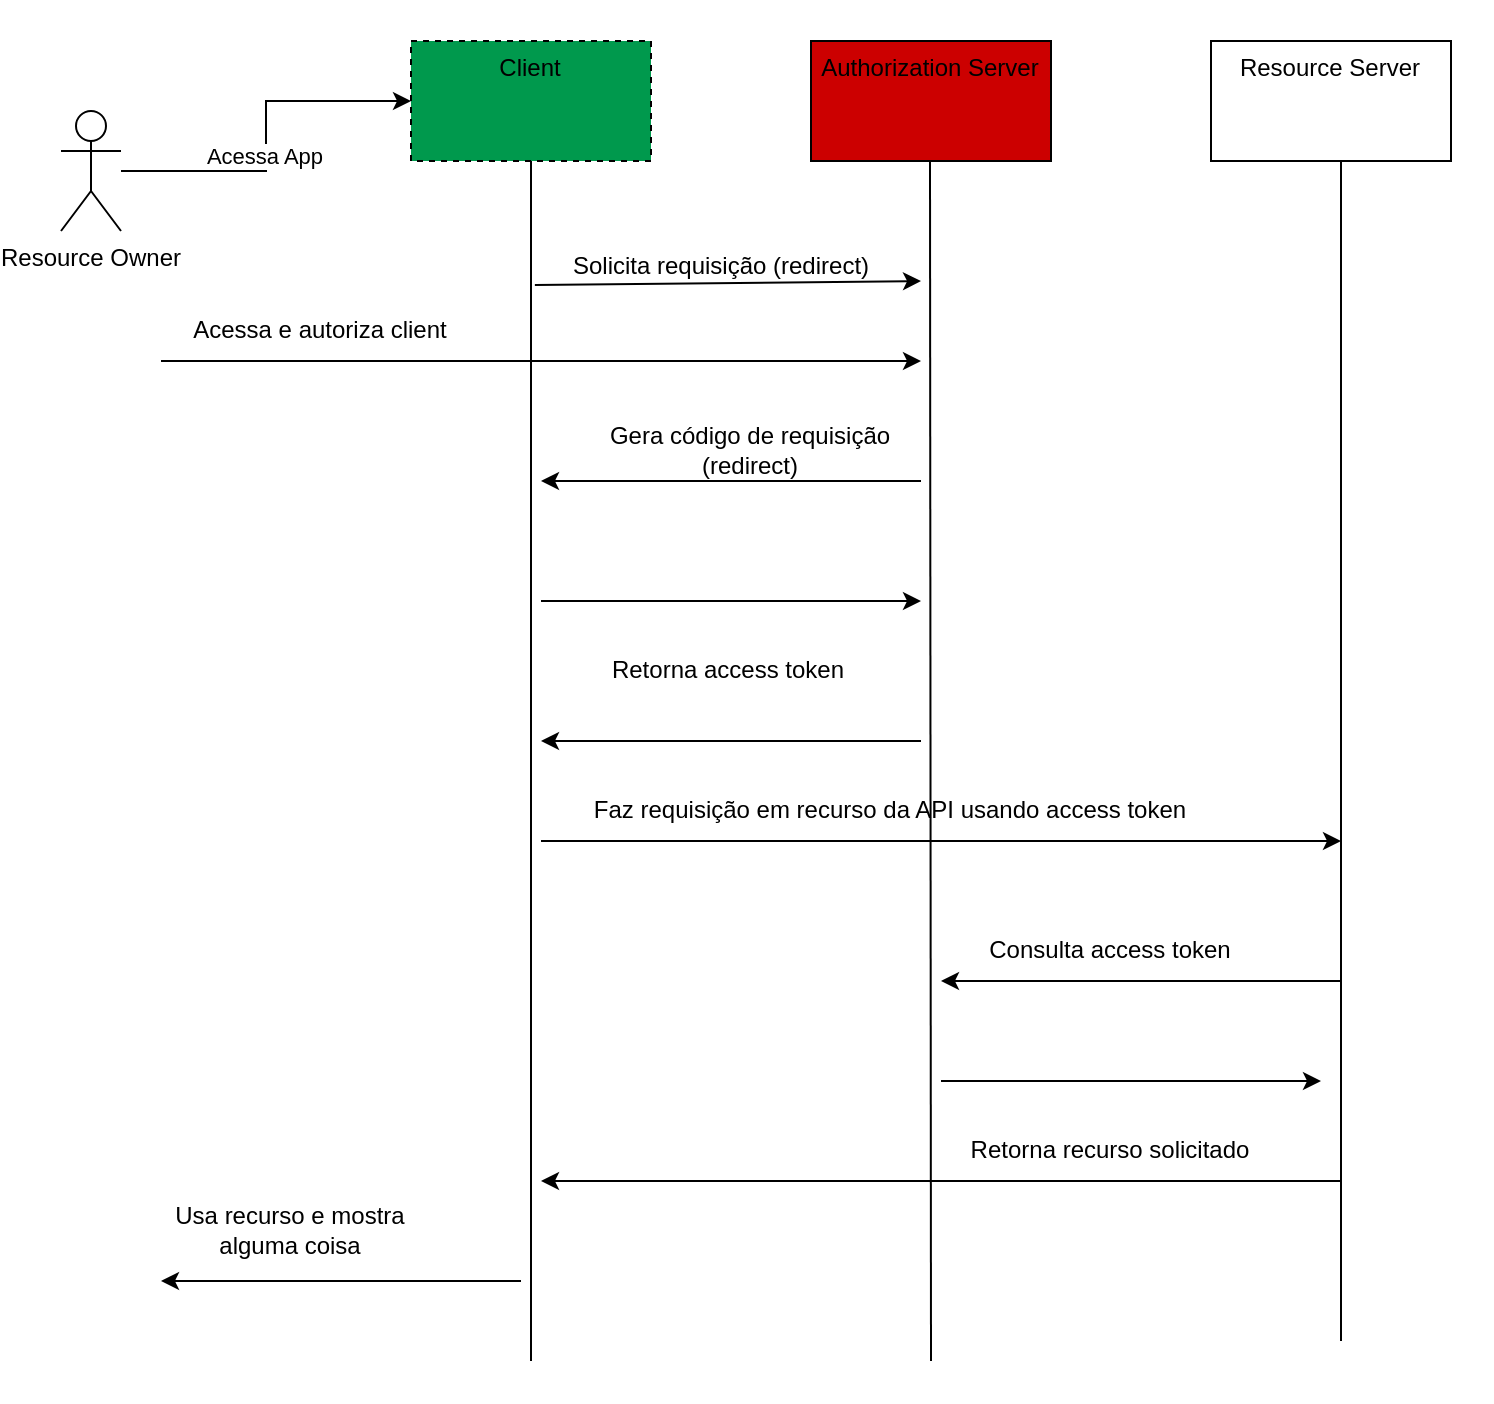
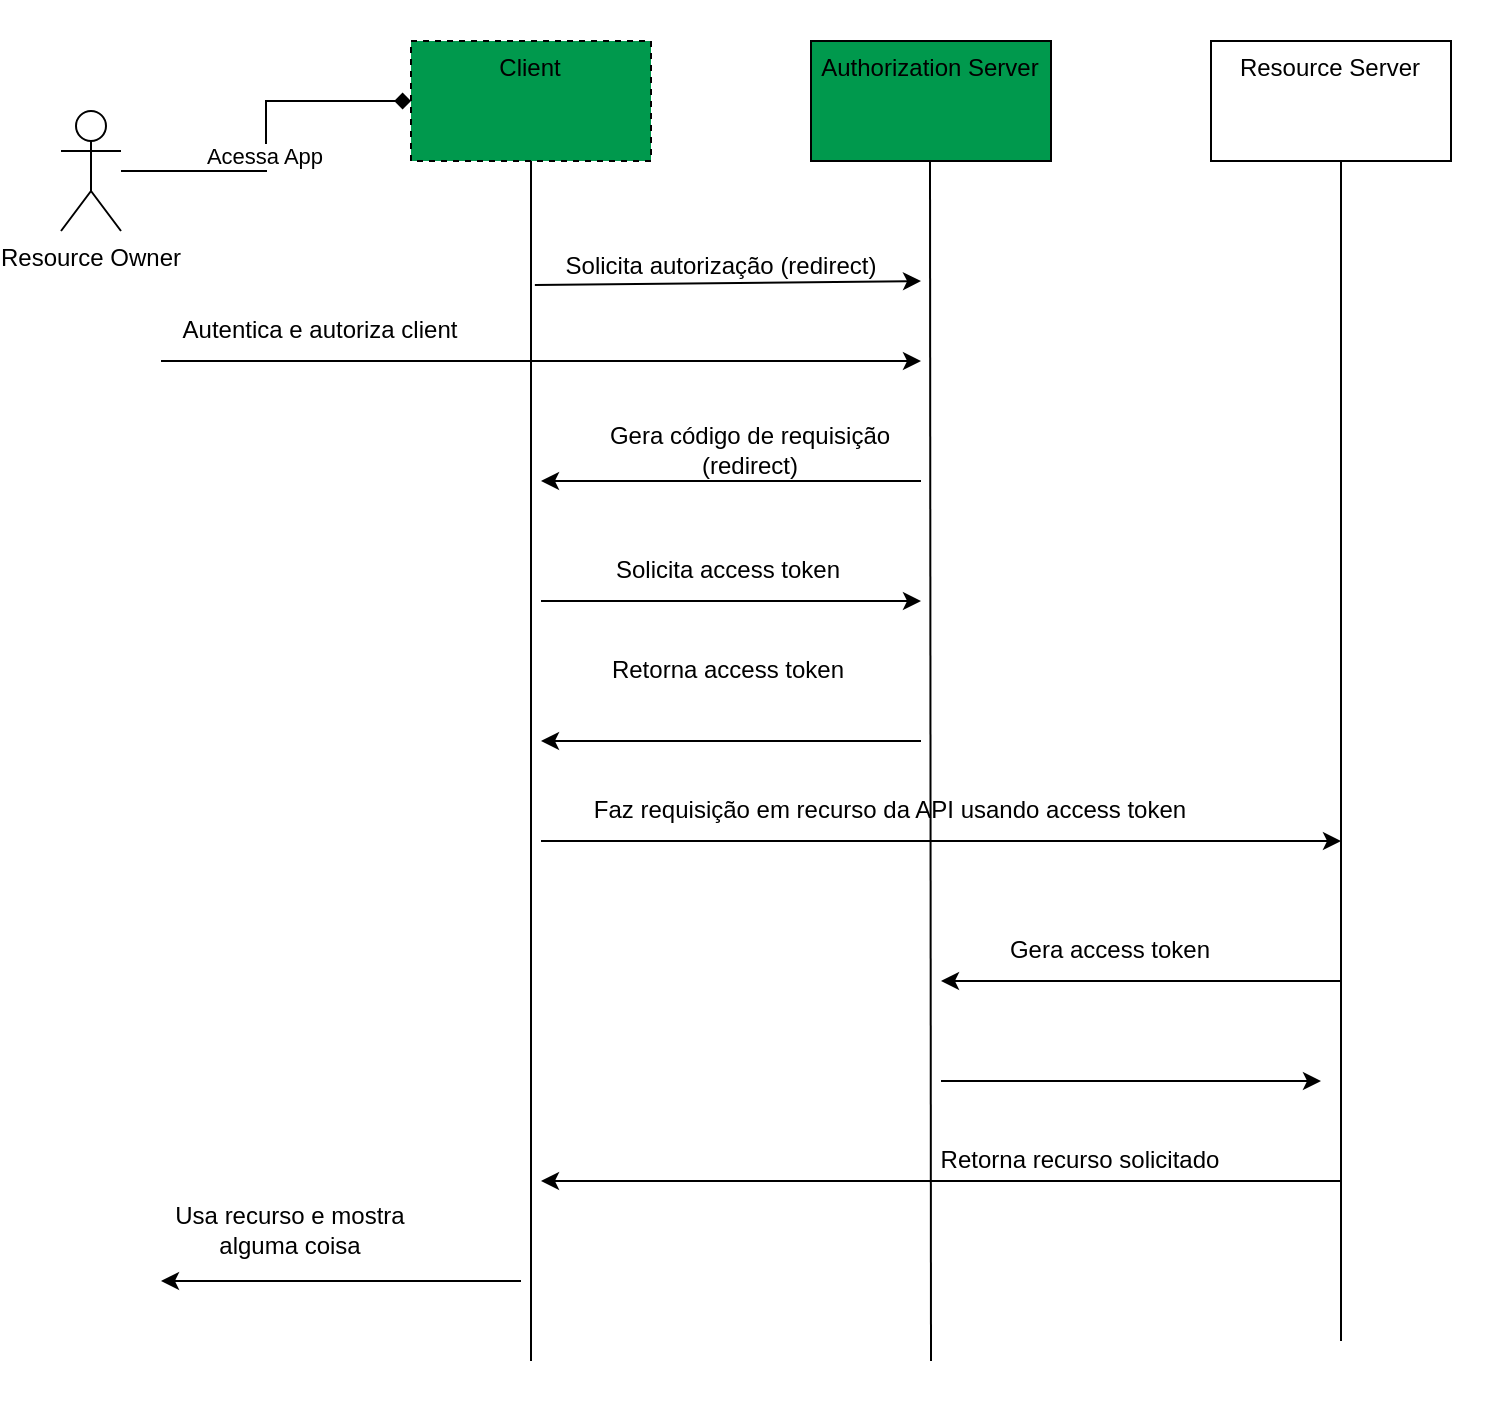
  <mxCell id="0" />
  <mxCell id="1" parent="0" />
- <mxCell id="2" value="" style="edgeStyle=orthogonalEdgeStyle;rounded=0;orthogonalLoop=1;jettySize=auto;html=1;" edge="1" parent="1" source="4" target="5"><mxGeometry relative="1" as="geometry" /></mxCell>
+ <mxCell id="2" value="" style="edgeStyle=orthogonalEdgeStyle;rounded=0;orthogonalLoop=1;jettySize=auto;html=1;endArrow=diamond;" edge="1" parent="1" source="4" target="5"><mxGeometry relative="1" as="geometry" /></mxCell>
  <mxCell id="3" value="Acessa App" style="edgeLabel;html=1;align=center;verticalAlign=middle;resizable=0;points=[];" vertex="1" connectable="0" parent="2"><mxGeometry x="-0.113" y="1" relative="1" as="geometry"><mxPoint as="offset" /></mxGeometry></mxCell>
  <mxCell id="4" value="Resource Owner" style="shape=umlActor;verticalLabelPosition=bottom;verticalAlign=top;html=1;outlineConnect=0;" vertex="1" parent="1"><mxGeometry x="20" y="55" width="30" height="60" as="geometry" /></mxCell>
  <mxCell id="5" value="Client" style="whiteSpace=wrap;html=1;verticalAlign=top;fillColor=#00994D;dashed=1;" vertex="1" parent="1"><mxGeometry x="195" y="20" width="120" height="60" as="geometry" /></mxCell>
- <mxCell id="6" value="Authorization Server" style="whiteSpace=wrap;html=1;verticalAlign=top;fillColor=#CC0000;" vertex="1" parent="1"><mxGeometry x="395" y="20" width="120" height="60" as="geometry" /></mxCell>
+ <mxCell id="6" value="Authorization Server" style="whiteSpace=wrap;html=1;verticalAlign=top;fillColor=#00994d;" vertex="1" parent="1"><mxGeometry x="395" y="20" width="120" height="60" as="geometry" /></mxCell>
  <mxCell id="7" value="Resource Server" style="whiteSpace=wrap;html=1;verticalAlign=top;fillColor=#ffffff;" vertex="1" parent="1"><mxGeometry x="595" y="20" width="120" height="60" as="geometry" /></mxCell>
  <mxCell id="8" value="" style="endArrow=none;html=1;rounded=0;entryX=0.5;entryY=1;entryDx=0;entryDy=0;" edge="1" parent="1" target="5"><mxGeometry width="50" height="50" relative="1" as="geometry"><mxPoint x="255" y="680" as="sourcePoint" /><mxPoint x="280" y="200" as="targetPoint" /></mxGeometry></mxCell>
  <mxCell id="9" value="" style="endArrow=none;html=1;rounded=0;entryX=0.5;entryY=1;entryDx=0;entryDy=0;" edge="1" parent="1"><mxGeometry width="50" height="50" relative="1" as="geometry"><mxPoint x="455" y="680" as="sourcePoint" /><mxPoint x="454.5" y="80" as="targetPoint" /></mxGeometry></mxCell>
  <mxCell id="10" value="" style="endArrow=none;html=1;rounded=0;entryX=0.5;entryY=1;entryDx=0;entryDy=0;" edge="1" parent="1"><mxGeometry width="50" height="50" relative="1" as="geometry"><mxPoint x="660" y="670" as="sourcePoint" /><mxPoint x="660" y="80" as="targetPoint" /></mxGeometry></mxCell>
  <mxCell id="11" value="" style="endArrow=classic;html=1;rounded=0;exitX=-0.017;exitY=0.8;exitDx=0;exitDy=0;exitPerimeter=0;" edge="1" parent="1" source="12"><mxGeometry width="50" height="50" relative="1" as="geometry"><mxPoint x="250" y="140" as="sourcePoint" /><mxPoint x="450" y="140" as="targetPoint" /></mxGeometry></mxCell>
- <mxCell id="12" value="Solicita requisição (redirect)" style="text;html=1;align=center;verticalAlign=middle;resizable=0;points=[];autosize=1;strokeColor=none;fillColor=none;" vertex="1" parent="1"><mxGeometry x="260" y="118" width="180" height="30" as="geometry" /></mxCell>
+ <mxCell id="12" value="Solicita autorização (redirect)" style="text;html=1;align=center;verticalAlign=middle;resizable=0;points=[];autosize=1;strokeColor=none;fillColor=none;" vertex="1" parent="1"><mxGeometry x="260" y="118" width="180" height="30" as="geometry" /></mxCell>
  <mxCell id="13" value="" style="endArrow=classic;html=1;rounded=0;" edge="1" parent="1"><mxGeometry width="50" height="50" relative="1" as="geometry"><mxPoint x="70" y="180" as="sourcePoint" /><mxPoint x="450" y="180" as="targetPoint" /></mxGeometry></mxCell>
- <mxCell id="14" value="Acessa e autoriza client" style="text;html=1;align=center;verticalAlign=middle;whiteSpace=wrap;rounded=0;" vertex="1" parent="1"><mxGeometry x="70" y="150" width="160" height="30" as="geometry" /></mxCell>
+ <mxCell id="14" value="Autentica e autoriza client" style="text;html=1;align=center;verticalAlign=middle;whiteSpace=wrap;rounded=0;" vertex="1" parent="1"><mxGeometry x="70" y="150" width="160" height="30" as="geometry" /></mxCell>
  <mxCell id="15" value="" style="endArrow=classic;html=1;rounded=0;" edge="1" parent="1"><mxGeometry width="50" height="50" relative="1" as="geometry"><mxPoint x="450" y="240" as="sourcePoint" /><mxPoint x="260" y="240" as="targetPoint" /></mxGeometry></mxCell>
  <mxCell id="16" value="Gera código de requisição (redirect)" style="text;html=1;align=center;verticalAlign=middle;whiteSpace=wrap;rounded=0;" vertex="1" parent="1"><mxGeometry x="290" y="210" width="150" height="30" as="geometry" /></mxCell>
  <mxCell id="17" value="" style="endArrow=classic;html=1;rounded=0;" edge="1" parent="1"><mxGeometry width="50" height="50" relative="1" as="geometry"><mxPoint x="260" y="300" as="sourcePoint" /><mxPoint x="450" y="300" as="targetPoint" /></mxGeometry></mxCell>
+ <mxCell id="18" value="Solicita access token" style="text;html=1;align=center;verticalAlign=middle;whiteSpace=wrap;rounded=0;" vertex="1" parent="1"><mxGeometry x="279" y="270" width="150" height="30" as="geometry" /></mxCell>
  <mxCell id="19" value="" style="endArrow=classic;html=1;rounded=0;" edge="1" parent="1"><mxGeometry width="50" height="50" relative="1" as="geometry"><mxPoint x="450" y="370" as="sourcePoint" /><mxPoint x="260" y="370" as="targetPoint" /></mxGeometry></mxCell>
  <mxCell id="20" value="Retorna access token" style="text;html=1;align=center;verticalAlign=middle;whiteSpace=wrap;rounded=0;" vertex="1" parent="1"><mxGeometry x="279" y="320" width="150" height="30" as="geometry" /></mxCell>
  <mxCell id="21" value="" style="endArrow=classic;html=1;rounded=0;" edge="1" parent="1"><mxGeometry width="50" height="50" relative="1" as="geometry"><mxPoint x="260" y="420" as="sourcePoint" /><mxPoint x="660" y="420" as="targetPoint" /></mxGeometry></mxCell>
  <mxCell id="22" value="Faz requisição em recurso da API usando access token" style="text;html=1;align=center;verticalAlign=middle;whiteSpace=wrap;rounded=0;" vertex="1" parent="1"><mxGeometry x="270" y="390" width="330" height="30" as="geometry" /></mxCell>
  <mxCell id="23" value="" style="endArrow=classic;html=1;rounded=0;" edge="1" parent="1"><mxGeometry width="50" height="50" relative="1" as="geometry"><mxPoint x="660" y="490" as="sourcePoint" /><mxPoint x="460" y="490" as="targetPoint" /></mxGeometry></mxCell>
- <mxCell id="24" value="Consulta access token" style="text;html=1;align=center;verticalAlign=middle;whiteSpace=wrap;rounded=0;" vertex="1" parent="1"><mxGeometry x="470" y="460" width="150" height="30" as="geometry" /></mxCell>
+ <mxCell id="24" value="Gera access token" style="text;html=1;align=center;verticalAlign=middle;whiteSpace=wrap;rounded=0;" vertex="1" parent="1"><mxGeometry x="470" y="460" width="150" height="30" as="geometry" /></mxCell>
  <mxCell id="25" value="" style="endArrow=classic;html=1;rounded=0;" edge="1" parent="1"><mxGeometry width="50" height="50" relative="1" as="geometry"><mxPoint x="460" y="540" as="sourcePoint" /><mxPoint x="650" y="540" as="targetPoint" /></mxGeometry></mxCell>
  <mxCell id="26" value="" style="endArrow=classic;html=1;rounded=0;" edge="1" parent="1"><mxGeometry width="50" height="50" relative="1" as="geometry"><mxPoint x="660" y="590" as="sourcePoint" /><mxPoint x="260" y="590" as="targetPoint" /></mxGeometry></mxCell>
- <mxCell id="27" value="Retorna recurso solicitado" style="text;html=1;align=center;verticalAlign=middle;whiteSpace=wrap;rounded=0;" vertex="1" parent="1"><mxGeometry x="470" y="560" width="150" height="30" as="geometry" /></mxCell>
+ <mxCell id="27" value="Retorna recurso solicitado" style="text;html=1;align=center;verticalAlign=middle;whiteSpace=wrap;rounded=0;" vertex="1" parent="1"><mxGeometry x="455" y="565" width="150" height="30" as="geometry" /></mxCell>
  <mxCell id="28" value="" style="endArrow=classic;html=1;rounded=0;" edge="1" parent="1"><mxGeometry width="50" height="50" relative="1" as="geometry"><mxPoint x="250" y="640" as="sourcePoint" /><mxPoint x="70" y="640" as="targetPoint" /></mxGeometry></mxCell>
  <mxCell id="29" value="Usa recurso e mostra alguma coisa" style="text;html=1;align=center;verticalAlign=middle;whiteSpace=wrap;rounded=0;" vertex="1" parent="1"><mxGeometry x="60" y="600" width="150" height="30" as="geometry" /></mxCell>
